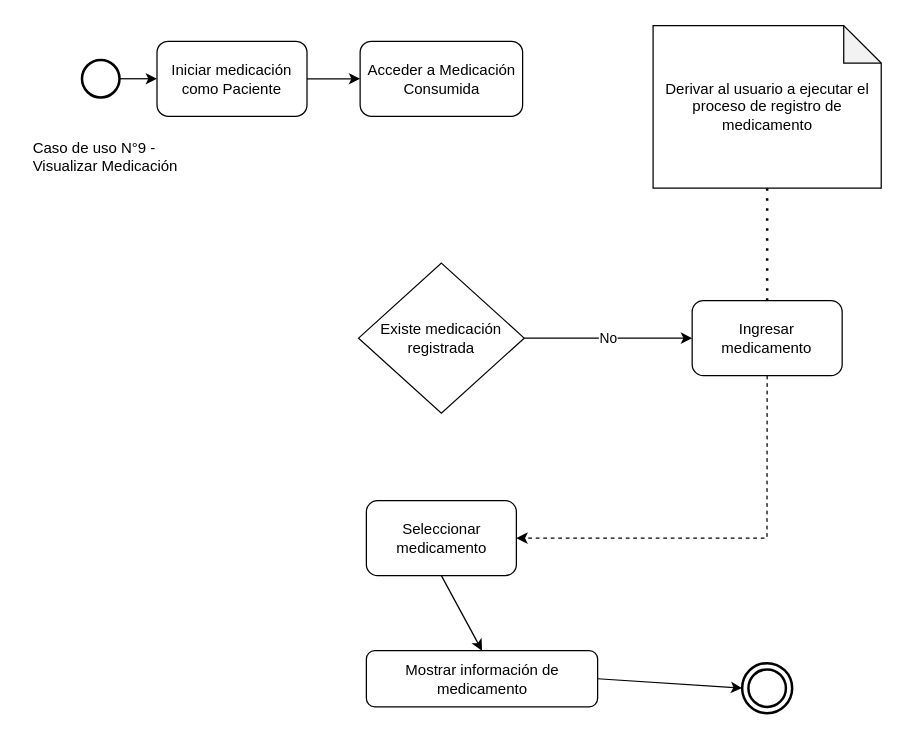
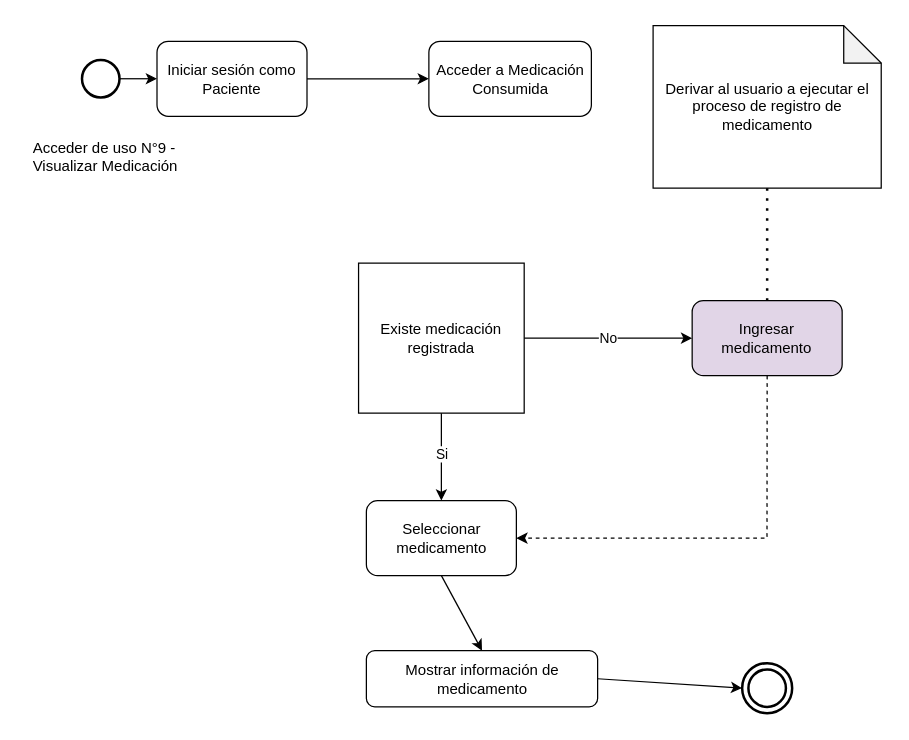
  <mxCell id="0" />
  <mxCell id="1" parent="0" />
  <mxCell id="2" value="" style="strokeWidth=2;html=1;shape=mxgraph.flowchart.start_2;whiteSpace=wrap;" vertex="1" parent="1"><mxGeometry x="65" y="47.5" width="30" height="30" as="geometry" /></mxCell>
  <mxCell id="3" value="" style="ellipse;shape=doubleEllipse;whiteSpace=wrap;html=1;aspect=fixed;perimeterSpacing=0;strokeWidth=2;" vertex="1" parent="1"><mxGeometry x="593.13" y="530" width="40" height="40" as="geometry" /></mxCell>
- <mxCell id="4" value="Iniciar medicación como Paciente" style="rounded=1;whiteSpace=wrap;html=1;" vertex="1" parent="1"><mxGeometry x="125" y="32.5" width="120" height="60" as="geometry" /></mxCell>
+ <mxCell id="4" value="Iniciar sesión como Paciente" style="rounded=1;whiteSpace=wrap;html=1;" vertex="1" parent="1"><mxGeometry x="125" y="32.5" width="120" height="60" as="geometry" /></mxCell>
  <mxCell id="5" value="" style="endArrow=classic;html=1;rounded=0;exitX=1;exitY=0.5;exitDx=0;exitDy=0;exitPerimeter=0;entryX=0;entryY=0.5;entryDx=0;entryDy=0;" edge="1" parent="1" source="2" target="4"><mxGeometry width="50" height="50" relative="1" as="geometry"><mxPoint x="215" y="352.5" as="sourcePoint" /><mxPoint x="265" y="302.5" as="targetPoint" /></mxGeometry></mxCell>
  <mxCell id="6" value="" style="endArrow=classic;html=1;rounded=0;exitX=1;exitY=0.5;exitDx=0;exitDy=0;entryX=0;entryY=0.5;entryDx=0;entryDy=0;" edge="1" parent="1" source="4" target="16"><mxGeometry width="50" height="50" relative="1" as="geometry"><mxPoint x="115" y="87.5" as="sourcePoint" /><mxPoint x="165" y="87.5" as="targetPoint" /></mxGeometry></mxCell>
- <mxCell id="7" value="Existe medicación registrada" style="rhombus;whiteSpace=wrap;html=1;" vertex="1" parent="1"><mxGeometry x="286.25" y="210" width="132.5" height="120" as="geometry" /></mxCell>
- <mxCell id="8" value="Ingresar medicamento" style="rounded=1;whiteSpace=wrap;html=1;" vertex="1" parent="1"><mxGeometry x="553.13" y="240" width="120" height="60" as="geometry" /></mxCell>
+ <mxCell id="7" value="Existe medicación registrada" style="whiteSpace=wrap;html=1;rounded=0;" vertex="1" parent="1"><mxGeometry x="286.25" y="210" width="132.5" height="120" as="geometry" /></mxCell>
+ <mxCell id="8" value="Ingresar medicamento" style="rounded=1;whiteSpace=wrap;html=1;fillColor=#e1d5e7;" vertex="1" parent="1"><mxGeometry x="553.13" y="240" width="120" height="60" as="geometry" /></mxCell>
  <mxCell id="9" value="No" style="endArrow=classic;html=1;rounded=0;exitX=1;exitY=0.5;exitDx=0;exitDy=0;entryX=0;entryY=0.5;entryDx=0;entryDy=0;" edge="1" parent="1" source="7" target="8"><mxGeometry width="50" height="50" relative="1" as="geometry"><mxPoint x="385" y="117.5" as="sourcePoint" /><mxPoint x="385" y="147.5" as="targetPoint" /><Array as="points" /></mxGeometry></mxCell>
+ <mxCell id="10" value="" style="endArrow=classic;html=1;rounded=0;exitX=0.5;exitY=1;exitDx=0;exitDy=0;entryX=0.5;entryY=0;entryDx=0;entryDy=0;" edge="1" parent="1" source="7" target="12"><mxGeometry width="50" height="50" relative="1" as="geometry"><mxPoint x="385" y="117.5" as="sourcePoint" /><mxPoint x="375" y="247.5" as="targetPoint" /><Array as="points" /></mxGeometry></mxCell>
+ <mxCell id="11" value="Si" style="edgeLabel;html=1;align=center;verticalAlign=middle;resizable=0;points=[];" vertex="1" connectable="0" parent="10"><mxGeometry x="-0.427" y="1" relative="1" as="geometry"><mxPoint x="-1" y="12" as="offset" /></mxGeometry></mxCell>
  <mxCell id="12" value="Seleccionar medicamento" style="rounded=1;whiteSpace=wrap;html=1;" vertex="1" parent="1"><mxGeometry x="292.5" y="400" width="120" height="60" as="geometry" /></mxCell>
  <mxCell id="13" value="Mostrar información de medicamento" style="rounded=1;whiteSpace=wrap;html=1;" vertex="1" parent="1"><mxGeometry x="292.5" y="520" width="185" height="45" as="geometry" /></mxCell>
  <mxCell id="14" value="" style="endArrow=classic;html=1;rounded=0;exitX=0.5;exitY=1;exitDx=0;exitDy=0;entryX=0.5;entryY=0;entryDx=0;entryDy=0;" edge="1" parent="1" source="12" target="13"><mxGeometry width="50" height="50" relative="1" as="geometry"><mxPoint x="385" y="117.5" as="sourcePoint" /><mxPoint x="385" y="147.5" as="targetPoint" /><Array as="points" /></mxGeometry></mxCell>
  <mxCell id="15" value="Derivar al usuario a ejecutar el proceso de registro de medicamento" style="shape=note;whiteSpace=wrap;html=1;backgroundOutline=1;darkOpacity=0.05;" vertex="1" parent="1"><mxGeometry x="521.88" y="20" width="182.5" height="130" as="geometry" /></mxCell>
- <mxCell id="16" value="Acceder a Medicación Consumida" style="rounded=1;whiteSpace=wrap;html=1;" vertex="1" parent="1"><mxGeometry x="287.5" y="32.5" width="130" height="60" as="geometry" /></mxCell>
+ <mxCell id="16" value="Acceder a Medicación Consumida" style="rounded=1;whiteSpace=wrap;html=1;" vertex="1" parent="1"><mxGeometry x="342.5" y="32.5" width="130" height="60" as="geometry" /></mxCell>
  <mxCell id="17" value="" style="endArrow=none;dashed=1;html=1;dashPattern=1 3;strokeWidth=2;rounded=0;exitX=0.5;exitY=0;exitDx=0;exitDy=0;" edge="1" parent="1" source="8" target="15"><mxGeometry width="50" height="50" relative="1" as="geometry"><mxPoint x="455" y="127.5" as="sourcePoint" /><mxPoint x="505" y="77.5" as="targetPoint" /></mxGeometry></mxCell>
- <mxCell id="18" value="Caso de uso N°9 - Visualizar Medicación" style="text;strokeColor=none;fillColor=none;align=left;verticalAlign=middle;spacingLeft=4;spacingRight=4;overflow=hidden;points=[[0,0.5],[1,0.5]];portConstraint=eastwest;rotatable=0;whiteSpace=wrap;html=1;" vertex="1" parent="1"><mxGeometry x="20" y="77.5" width="135" height="95" as="geometry" /></mxCell>
+ <mxCell id="18" value="Acceder de uso N°9 - Visualizar Medicación" style="text;strokeColor=none;fillColor=none;align=left;verticalAlign=middle;spacingLeft=4;spacingRight=4;overflow=hidden;points=[[0,0.5],[1,0.5]];portConstraint=eastwest;rotatable=0;whiteSpace=wrap;html=1;" vertex="1" parent="1"><mxGeometry x="20" y="77.5" width="135" height="95" as="geometry" /></mxCell>
  <mxCell id="19" value="" style="endArrow=classic;html=1;rounded=0;entryX=1;entryY=0.5;entryDx=0;entryDy=0;exitX=0.5;exitY=1;exitDx=0;exitDy=0;dashed=1;" edge="1" parent="1" source="8" target="12"><mxGeometry width="50" height="50" relative="1" as="geometry"><mxPoint x="445" y="310" as="sourcePoint" /><mxPoint x="445" y="367" as="targetPoint" /><Array as="points"><mxPoint x="613" y="430" /><mxPoint x="545" y="430" /></Array></mxGeometry></mxCell>
  <mxCell id="20" value="" style="endArrow=classic;html=1;rounded=0;exitX=1;exitY=0.5;exitDx=0;exitDy=0;entryX=0;entryY=0.5;entryDx=0;entryDy=0;" edge="1" parent="1" source="13" target="3"><mxGeometry width="50" height="50" relative="1" as="geometry"><mxPoint x="363" y="400" as="sourcePoint" /><mxPoint x="455" y="670" as="targetPoint" /><Array as="points" /></mxGeometry></mxCell>
